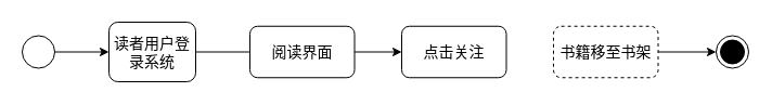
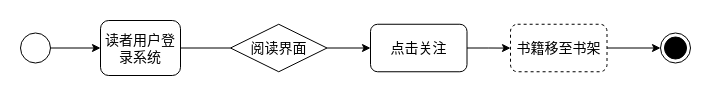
  <mxCell id="0" />
  <mxCell id="1" parent="0" />
  <mxCell id="2" style="edgeStyle=orthogonalEdgeStyle;rounded=0;orthogonalLoop=1;jettySize=auto;html=1;exitX=1;exitY=0.5;exitDx=0;exitDy=0;entryX=0;entryY=0.5;entryDx=0;entryDy=0;" edge="1" parent="1" source="3" target="5"><mxGeometry relative="1" as="geometry" /></mxCell>
  <mxCell id="3" value="" style="ellipse;whiteSpace=wrap;html=1;aspect=fixed;" vertex="1" parent="1"><mxGeometry x="20" y="32.5" width="30" height="30" as="geometry" /></mxCell>
  <mxCell id="4" style="edgeStyle=orthogonalEdgeStyle;rounded=0;orthogonalLoop=1;jettySize=auto;html=1;exitX=1;exitY=0.5;exitDx=0;exitDy=0;entryX=0;entryY=0.5;entryDx=0;entryDy=0;endArrow=none;" edge="1" parent="1" source="5" target="7"><mxGeometry relative="1" as="geometry" /></mxCell>
  <mxCell id="5" value="&lt;font style=&quot;font-size: 14px;&quot;&gt;读者用户登录系统&lt;/font&gt;" style="rounded=1;whiteSpace=wrap;html=1;" vertex="1" parent="1"><mxGeometry x="100" y="20" width="80" height="55" as="geometry" /></mxCell>
  <mxCell id="6" style="edgeStyle=orthogonalEdgeStyle;rounded=0;orthogonalLoop=1;jettySize=auto;html=1;exitX=1;exitY=0.5;exitDx=0;exitDy=0;entryX=0;entryY=0.5;entryDx=0;entryDy=0;" edge="1" parent="1" source="7" target="9"><mxGeometry relative="1" as="geometry" /></mxCell>
- <mxCell id="7" value="&lt;font style=&quot;font-size: 14px;&quot;&gt;阅读界面&lt;/font&gt;" style="rounded=1;whiteSpace=wrap;html=1;" vertex="1" parent="1"><mxGeometry x="230" y="23.75" width="96.5" height="47.5" as="geometry" /></mxCell>
+ <mxCell id="7" value="&lt;font style=&quot;font-size: 14px;&quot;&gt;阅读界面&lt;/font&gt;" style="rhombus;whiteSpace=wrap;html=1;" vertex="1" parent="1"><mxGeometry x="230" y="23.75" width="96.5" height="47.5" as="geometry" /></mxCell>
+ <mxCell id="8" style="edgeStyle=orthogonalEdgeStyle;rounded=0;orthogonalLoop=1;jettySize=auto;html=1;exitX=1;exitY=0.5;exitDx=0;exitDy=0;" edge="1" parent="1" source="9" target="11"><mxGeometry relative="1" as="geometry" /></mxCell>
  <mxCell id="9" value="&lt;font style=&quot;font-size: 14px;&quot;&gt;点击关注&lt;/font&gt;" style="rounded=1;whiteSpace=wrap;html=1;" vertex="1" parent="1"><mxGeometry x="370" y="23.75" width="96.5" height="47.5" as="geometry" /></mxCell>
  <mxCell id="10" style="edgeStyle=orthogonalEdgeStyle;rounded=0;orthogonalLoop=1;jettySize=auto;html=1;exitX=1;exitY=0.5;exitDx=0;exitDy=0;entryX=0;entryY=0.5;entryDx=0;entryDy=0;" edge="1" parent="1" source="11" target="12"><mxGeometry relative="1" as="geometry" /></mxCell>
  <mxCell id="11" value="&lt;font style=&quot;font-size: 14px;&quot;&gt;书籍移至书架&lt;/font&gt;" style="rounded=1;whiteSpace=wrap;html=1;dashed=1;" vertex="1" parent="1"><mxGeometry x="510" y="23.75" width="96.5" height="47.5" as="geometry" /></mxCell>
  <mxCell id="12" value="" style="ellipse;html=1;shape=endState;fillColor=strokeColor;" vertex="1" parent="1"><mxGeometry x="660" y="32.5" width="30" height="30" as="geometry" /></mxCell>
